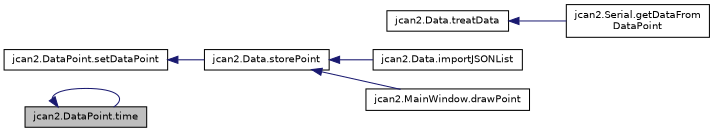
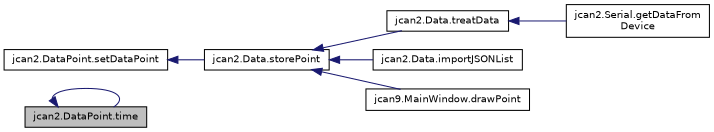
  digraph {
    rankdir=LR
    node [color=black fillcolor=white fontname=Helvetica fontsize=10 shape=record style=filled]
    edge [color=midnightblue dir=back fontname=Helvetica fontsize=10 labelfontname=Helvetica labelfontsize=10 style=solid]
    n1 [fillcolor=grey75 fontcolor=black height=0.2 label="jcan2.DataPoint.time" width=0.4]
    n2 [height=0.2 label="jcan2.DataPoint.setDataPoint" width=0.4]
    n3 [height=0.2 label="jcan2.Data.storePoint" width=0.4]
    n4 [height=0.2 label="jcan2.Data.treatData" width=0.4]
    n5 [height=0.2 label="jcan2.Data.importJSONList" width=0.4]
-   n6 [height=0.2 label="jcan2.MainWindow.drawPoint" width=0.4]
-   n7 [height=0.2 label="jcan2.Serial.getDataFrom\lDataPoint" width=0.4]
+   n6 [height=0.2 label="jcan9.MainWindow.drawPoint" width=0.4]
+   n7 [height=0.2 label="jcan2.Serial.getDataFrom\lDevice" width=0.4]
    n1 -> n1
    n2 -> n3
+   n3 -> n4
    n3 -> n5
    n3 -> n6
    n4 -> n7
  }
